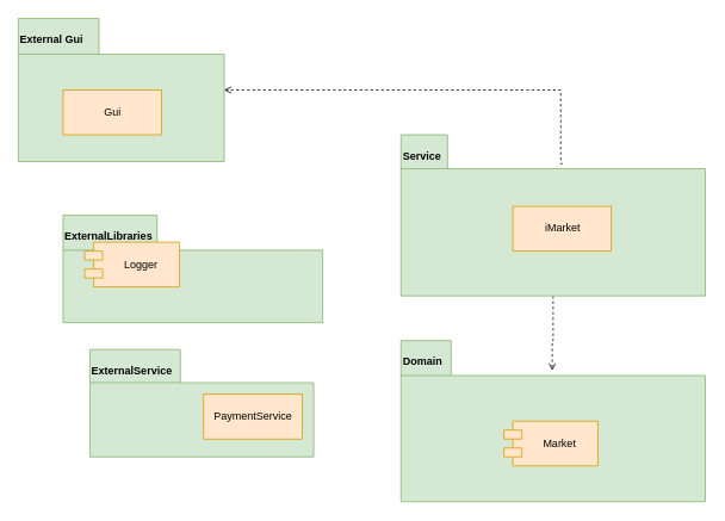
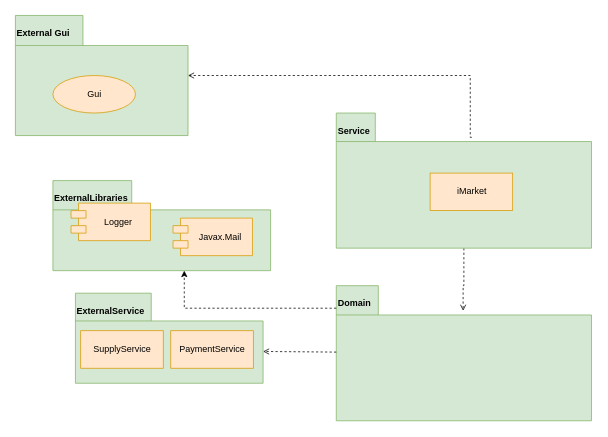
  <mxCell id="0" />
  <mxCell id="1" parent="0" />
  <mxCell id="2" value="Domain" style="shape=folder;fontStyle=1;spacingTop=10;tabWidth=56;tabHeight=39;tabPosition=left;html=1;align=left;verticalAlign=top;fillColor=#d5e8d4;strokeColor=#82b366;shadow=0;" parent="1" vertex="1"><mxGeometry x="447.5" y="380" width="340" height="180" as="geometry" /></mxCell>
  <mxCell id="3" style="edgeStyle=orthogonalEdgeStyle;rounded=0;orthogonalLoop=1;jettySize=auto;html=1;endArrow=open;endFill=0;dashed=1;entryX=0.497;entryY=0.186;entryDx=0;entryDy=0;entryPerimeter=0;" parent="1" source="4" target="2" edge="1"><mxGeometry relative="1" as="geometry"><Array as="points"><mxPoint x="618" y="380" /></Array></mxGeometry></mxCell>
  <mxCell id="4" value="Service" style="shape=folder;fontStyle=1;spacingTop=10;tabWidth=52;tabHeight=38;tabPosition=left;html=1;align=left;verticalAlign=top;fillColor=#d5e8d4;strokeColor=#82b366;" parent="1" vertex="1"><mxGeometry x="447.5" y="150" width="340" height="180" as="geometry" /></mxCell>
- <mxCell id="6" value="Market" style="shape=module;align=left;spacingLeft=20;align=center;verticalAlign=middle;fillColor=#ffe6cc;strokeColor=#d79b00;" parent="1" vertex="1"><mxGeometry x="562.5" y="470" width="105" height="50" as="geometry" /></mxCell>
+ <mxCell id="5" style="rounded=0;orthogonalLoop=1;jettySize=auto;html=1;entryX=1;entryY=0.647;entryDx=0;entryDy=0;entryPerimeter=0;dashed=1;endArrow=open;endFill=0;" parent="1" source="2" target="8" edge="1"><mxGeometry relative="1" as="geometry" /></mxCell>
  <mxCell id="7" value="" style="group" parent="1" vertex="1" connectable="0"><mxGeometry x="100" y="390" width="250" height="120" as="geometry" /></mxCell>
  <mxCell id="8" value="ExternalService" style="shape=folder;fontStyle=1;spacingTop=10;tabWidth=101;tabHeight=37;tabPosition=left;html=1;align=left;verticalAlign=top;fillColor=#d5e8d4;strokeColor=#82b366;" parent="7" vertex="1"><mxGeometry width="250" height="120" as="geometry" /></mxCell>
  <mxCell id="9" value="PaymentService" style="html=1;fillColor=#ffe6cc;strokeColor=#d79b00;" parent="7" vertex="1"><mxGeometry x="127" y="50" width="110" height="50" as="geometry" /></mxCell>
+ <mxCell id="10" value="SupplyService" style="html=1;fillColor=#ffe6cc;strokeColor=#d79b00;" parent="7" vertex="1"><mxGeometry x="7" y="50" width="110" height="50" as="geometry" /></mxCell>
  <mxCell id="11" value="iMarket" style="html=1;fillColor=#ffe6cc;strokeColor=#d79b00;" parent="1" vertex="1"><mxGeometry x="572.5" y="230" width="110" height="50" as="geometry" /></mxCell>
  <mxCell id="12" value="" style="group" parent="1" vertex="1" connectable="0"><mxGeometry x="70" y="240" width="290" height="120" as="geometry" /></mxCell>
  <mxCell id="13" value="ExternalLibraries" style="shape=folder;fontStyle=1;spacingTop=10;tabWidth=105;tabHeight=39;tabPosition=left;html=1;align=left;verticalAlign=top;fillColor=#d5e8d4;strokeColor=#82b366;" parent="12" vertex="1"><mxGeometry width="290" height="120" as="geometry" /></mxCell>
  <mxCell id="14" value="Logger" style="shape=module;align=left;spacingLeft=20;align=center;verticalAlign=middle;fillColor=#ffe6cc;strokeColor=#d79b00;" parent="12" vertex="1"><mxGeometry x="24.12" y="30" width="105.88" height="50" as="geometry" /></mxCell>
+ <mxCell id="15" value="Javax.Mail" style="shape=module;align=left;spacingLeft=20;align=center;verticalAlign=middle;fillColor=#ffe6cc;strokeColor=#d79b00;" parent="12" vertex="1"><mxGeometry x="160" y="50" width="105.88" height="50" as="geometry" /></mxCell>
+ <mxCell id="16" style="edgeStyle=orthogonalEdgeStyle;rounded=0;orthogonalLoop=1;jettySize=auto;html=1;dashed=1;" parent="1" source="2" target="13" edge="1"><mxGeometry relative="1" as="geometry"><mxPoint x="340" y="255" as="targetPoint" /><mxPoint x="457.5" y="255" as="sourcePoint" /><Array as="points"><mxPoint x="245" y="410" /></Array></mxGeometry></mxCell>
  <mxCell id="17" value="External Gui" style="shape=folder;fontStyle=1;spacingTop=10;tabWidth=90;tabHeight=40;tabPosition=left;html=1;align=left;verticalAlign=top;fillColor=#d5e8d4;strokeColor=#82b366;" vertex="1" parent="1"><mxGeometry x="20" y="20" width="230" height="160" as="geometry" /></mxCell>
- <mxCell id="18" value="Gui" style="html=1;fillColor=#ffe6cc;strokeColor=#d79b00;" vertex="1" parent="1"><mxGeometry x="70" y="100" width="110" height="50" as="geometry" /></mxCell>
+ <mxCell id="18" value="Gui" style="ellipse;html=1;fillColor=#ffe6cc;strokeColor=#d79b00;" vertex="1" parent="1"><mxGeometry x="70" y="100" width="110" height="50" as="geometry" /></mxCell>
  <mxCell id="19" style="edgeStyle=orthogonalEdgeStyle;rounded=0;orthogonalLoop=1;jettySize=auto;html=1;endArrow=open;endFill=0;dashed=1;exitX=0.531;exitY=0.18;exitDx=0;exitDy=0;exitPerimeter=0;" edge="1" parent="1" source="4" target="17"><mxGeometry relative="1" as="geometry"><Array as="points"><mxPoint x="626" y="182" /><mxPoint x="626" y="100" /></Array><mxPoint x="627.533" y="340" as="sourcePoint" /><mxPoint x="626.48" y="423.48" as="targetPoint" /></mxGeometry></mxCell>
